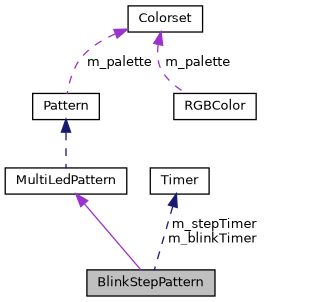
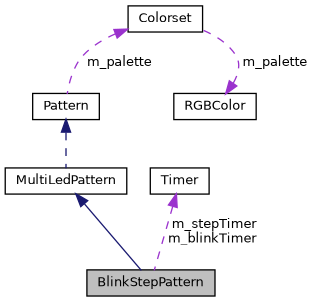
  digraph {
    node [color=black fontname=Helvetica fontsize=10 shape=record]
    edge [color=darkorchid3 dir=back fontname=Helvetica fontsize=10 labelfontname=Helvetica labelfontsize=10 style=dashed]
    n1 [fillcolor=grey75 fontcolor=black height=0.2 label=BlinkStepPattern style=filled width=0.4]
    n2 [height=0.2 label=MultiLedPattern width=0.4]
    n3 [height=0.2 label=Pattern width=0.4]
    n4 [height=0.2 label=Colorset width=0.4]
    n5 [height=0.2 label=RGBColor width=0.4]
    n6 [height=0.2 label=Timer width=0.4]
-   n2 -> n1 [style=solid]
+   n2 -> n1 [color=midnightblue style=solid]
    n3 -> n2 [color=midnightblue]
    n4 -> n3 [label=" m_palette"]
-   n4 -> n5 [label=" m_palette"]
-   n6 -> n1 [color=midnightblue label=" m_stepTimer\nm_blinkTimer"]
+   n5 -> n4 [label=" m_palette"]
+   n6 -> n1 [label=" m_stepTimer\nm_blinkTimer"]
  }
